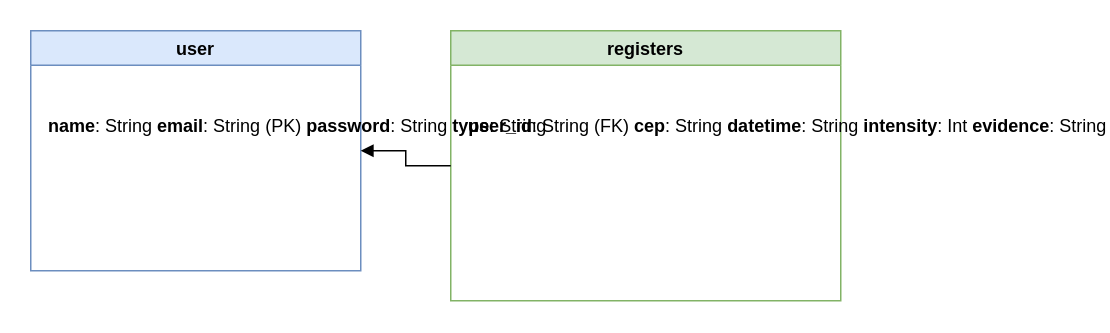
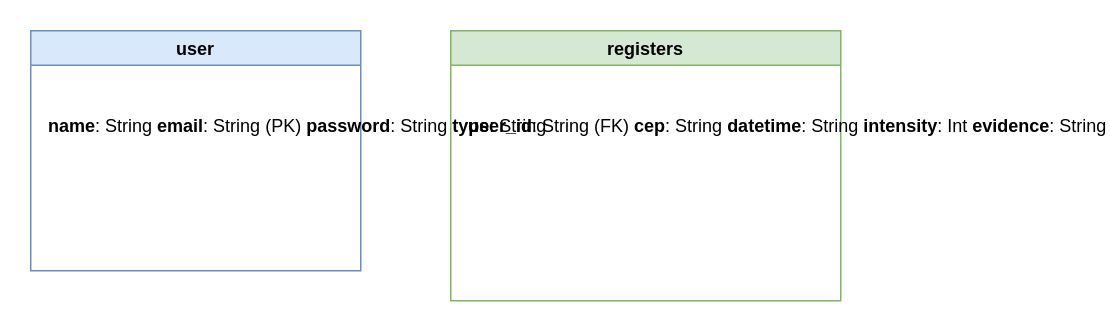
  <mxCell id="0" />
  <mxCell id="1" parent="0" />
  <mxCell id="2" value="user" style="swimlane;fillColor=#dae8fc;strokeColor=#6c8ebf;" vertex="1" parent="1"><mxGeometry x="20" y="20" width="220" height="160" as="geometry" /></mxCell>
  <mxCell id="3" value="registers" style="swimlane;fillColor=#d5e8d4;strokeColor=#82b366;" vertex="1" parent="1"><mxGeometry x="300" y="20" width="260" height="180" as="geometry" /></mxCell>
  <mxCell id="4" value="&lt;b&gt;name&lt;/b&gt;: String &lt;b&gt;email&lt;/b&gt;: String (PK) &lt;b&gt;password&lt;/b&gt;: String &lt;b&gt;type&lt;/b&gt;: String" style="text;html=1;align=left;verticalAlign=top;spacingLeft=10;spacingTop=10;" vertex="1" parent="2"><mxGeometry x="0" y="40" width="220" height="120" as="geometry" /></mxCell>
  <mxCell id="5" value="&lt;b&gt;user_id&lt;/b&gt;: String (FK) &lt;b&gt;cep&lt;/b&gt;: String &lt;b&gt;datetime&lt;/b&gt;: String &lt;b&gt;intensity&lt;/b&gt;: Int &lt;b&gt;evidence&lt;/b&gt;: String" style="text;html=1;align=left;verticalAlign=top;spacingLeft=10;spacingTop=10;" vertex="1" parent="3"><mxGeometry x="0" y="40" width="260" height="140" as="geometry" /></mxCell>
- <mxCell id="6" style="edgeStyle=orthogonalEdgeStyle;rounded=0;orthogonalLoop=1;jettySize=auto;html=1;endArrow=block;endFill=1;strokeColor=#000000;" edge="1" parent="1" source="3" target="2"><mxGeometry relative="1" as="geometry" /></mxCell>
